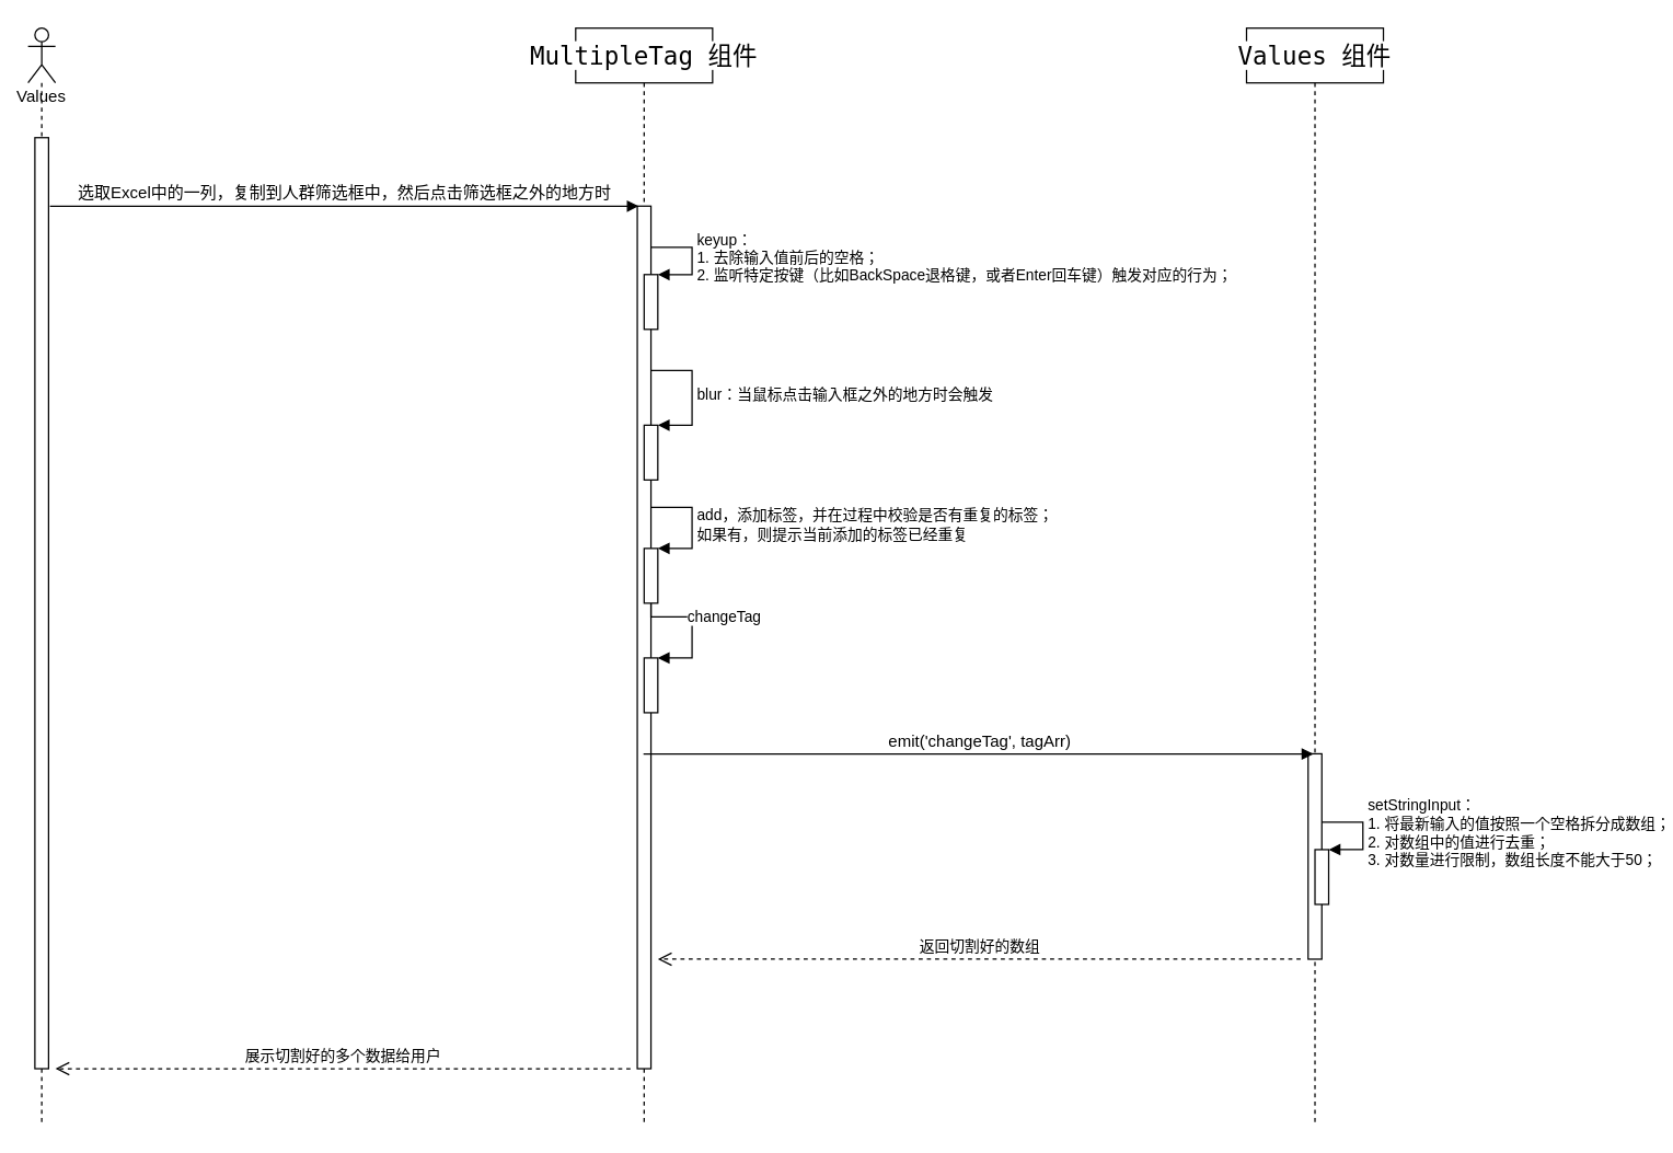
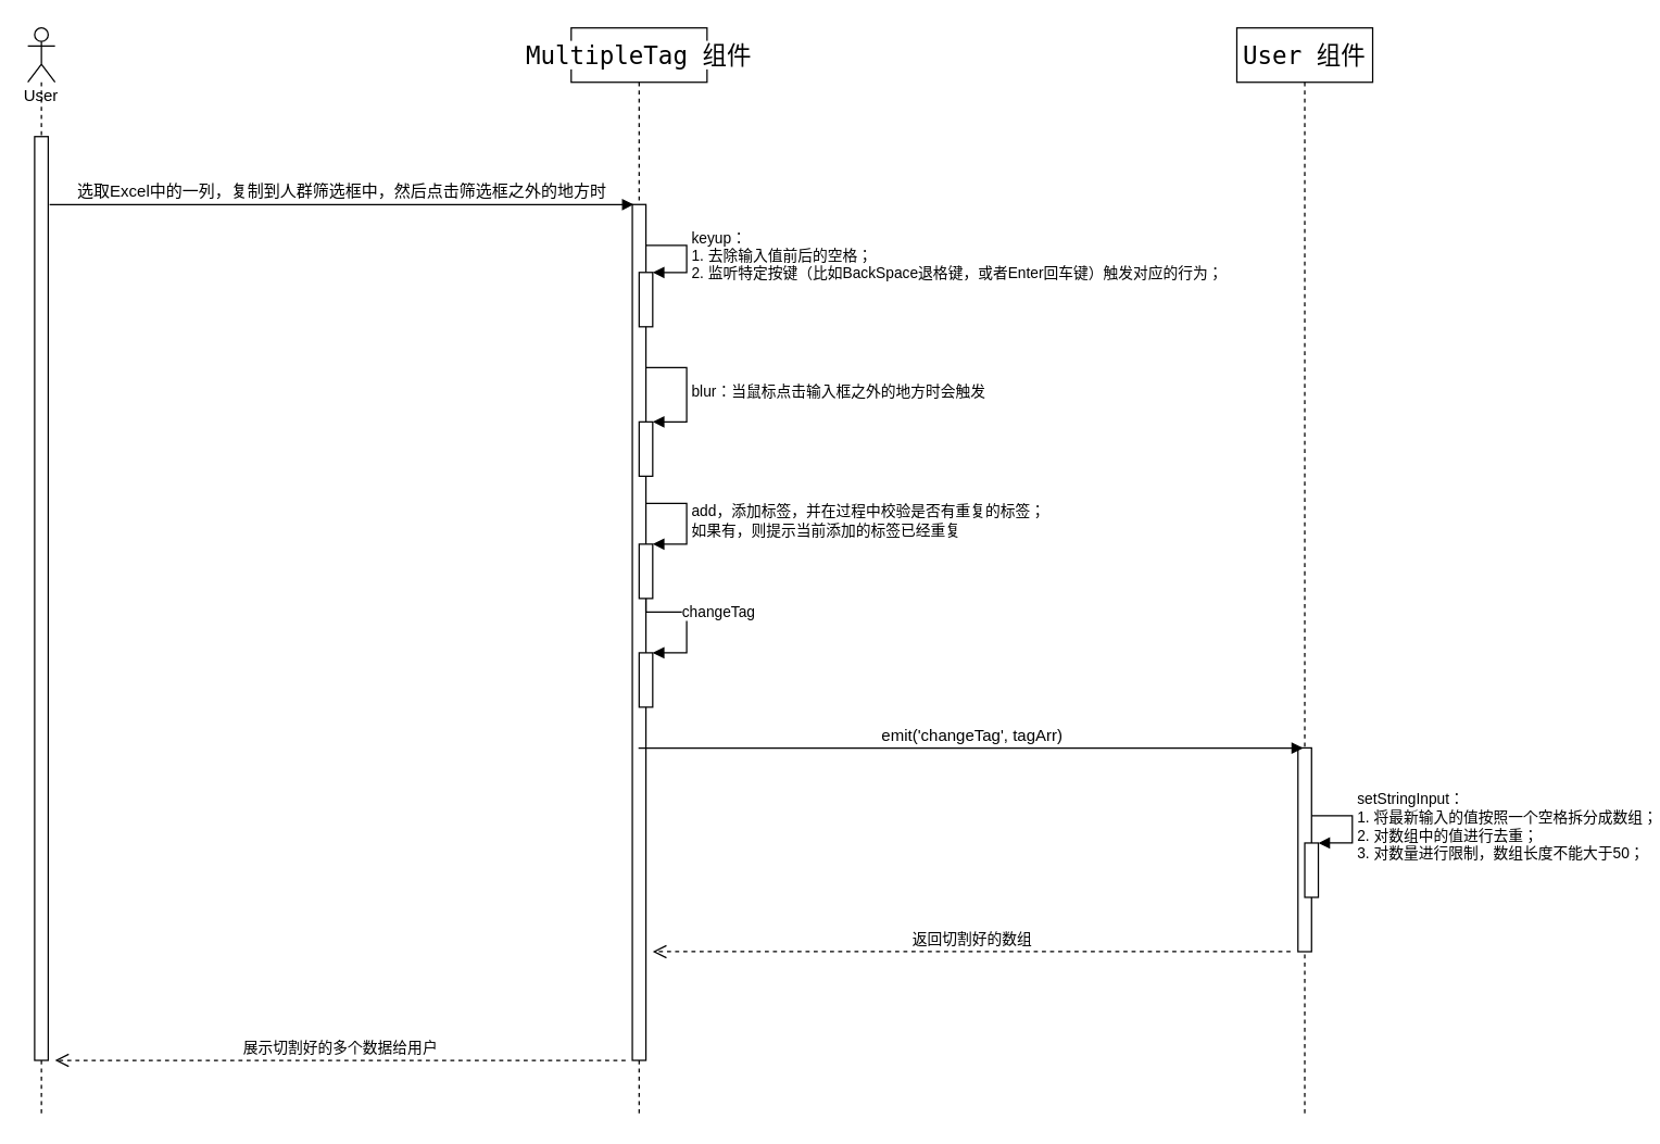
  <mxCell id="0" />
  <mxCell id="1" parent="0" />
- <mxCell id="2" value="Values" style="shape=umlLifeline;participant=umlActor;perimeter=lifelinePerimeter;whiteSpace=wrap;html=1;container=1;collapsible=0;recursiveResize=0;verticalAlign=top;spacingTop=36;outlineConnect=0;" vertex="1" parent="1"><mxGeometry x="20" y="20" width="20" height="800" as="geometry" /></mxCell>
+ <mxCell id="2" value="User" style="shape=umlLifeline;participant=umlActor;perimeter=lifelinePerimeter;whiteSpace=wrap;html=1;container=1;collapsible=0;recursiveResize=0;verticalAlign=top;spacingTop=36;outlineConnect=0;" vertex="1" parent="1"><mxGeometry x="20" y="20" width="20" height="800" as="geometry" /></mxCell>
  <mxCell id="3" value="" style="points=[];perimeter=orthogonalPerimeter;rounded=0;shadow=0;strokeWidth=1;" vertex="1" parent="2"><mxGeometry x="5" y="80" width="10" height="680" as="geometry" /></mxCell>
  <mxCell id="4" value="&lt;pre style=&quot;font-family: &amp;quot;JetBrains Mono&amp;quot;, monospace; font-size: 13.5pt;&quot;&gt;&lt;span style=&quot;background-color: rgb(255, 255, 255);&quot;&gt;MultipleTag 组件&lt;/span&gt;&lt;/pre&gt;" style="shape=umlLifeline;perimeter=lifelinePerimeter;whiteSpace=wrap;html=1;container=1;collapsible=0;recursiveResize=0;outlineConnect=0;" vertex="1" parent="1"><mxGeometry x="420" y="20" width="100" height="800" as="geometry" /></mxCell>
  <mxCell id="5" value="" style="html=1;points=[];perimeter=orthogonalPerimeter;labelBackgroundColor=#FFFFFF;fontColor=#000000;" vertex="1" parent="4"><mxGeometry x="45" y="130" width="10" height="630" as="geometry" /></mxCell>
  <mxCell id="6" value="" style="html=1;points=[];perimeter=orthogonalPerimeter;labelBackgroundColor=#FFFFFF;fontColor=#000000;" vertex="1" parent="4"><mxGeometry x="50" y="460" width="10" height="40" as="geometry" /></mxCell>
  <mxCell id="7" value="changeTag" style="edgeStyle=orthogonalEdgeStyle;html=1;align=left;spacingLeft=2;endArrow=block;rounded=0;entryX=1;entryY=0;fontColor=#000000;" edge="1" target="6" parent="4"><mxGeometry relative="1" as="geometry"><mxPoint x="55" y="390" as="sourcePoint" /><Array as="points"><mxPoint x="55" y="430" /><mxPoint x="85" y="430" /><mxPoint x="85" y="460" /></Array></mxGeometry></mxCell>
  <mxCell id="8" value="" style="html=1;points=[];perimeter=orthogonalPerimeter;labelBackgroundColor=#FFFFFF;fontColor=#000000;" vertex="1" parent="4"><mxGeometry x="50" y="380" width="10" height="40" as="geometry" /></mxCell>
  <mxCell id="9" value="add，添加标签，并在过程中校验是否有重复的标签；&lt;br&gt;如果有，则提示当前添加的标签已经重复" style="edgeStyle=orthogonalEdgeStyle;html=1;align=left;spacingLeft=2;endArrow=block;rounded=0;entryX=1;entryY=0;fontColor=#000000;" edge="1" target="8" parent="4"><mxGeometry relative="1" as="geometry"><mxPoint x="55" y="350" as="sourcePoint" /><Array as="points"><mxPoint x="85" y="350" /></Array></mxGeometry></mxCell>
  <mxCell id="10" value="" style="html=1;points=[];perimeter=orthogonalPerimeter;labelBackgroundColor=#FFFFFF;fontColor=#000000;" vertex="1" parent="4"><mxGeometry x="50" y="180" width="10" height="40" as="geometry" /></mxCell>
  <mxCell id="11" value="keyup：&lt;br&gt;1. 去除输入值前后的空格；&lt;br&gt;2. 监听特定按键（比如BackSpace退格键，或者Enter回车键）触发对应的行为；" style="edgeStyle=orthogonalEdgeStyle;html=1;align=left;spacingLeft=2;endArrow=block;rounded=0;entryX=1;entryY=0;labelBackgroundColor=#FFFFFF;fontColor=#000000;" edge="1" target="10" parent="4"><mxGeometry relative="1" as="geometry"><mxPoint x="55" y="160" as="sourcePoint" /><Array as="points"><mxPoint x="85" y="160" /></Array></mxGeometry></mxCell>
  <mxCell id="12" value="blur：当鼠标点击输入框之外的地方时会触发" style="edgeStyle=orthogonalEdgeStyle;html=1;align=left;spacingLeft=2;endArrow=block;rounded=0;entryX=1;entryY=0;fontColor=#000000;" edge="1" target="13" parent="4"><mxGeometry relative="1" as="geometry"><mxPoint x="55" y="250" as="sourcePoint" /><Array as="points"><mxPoint x="85" y="250" /></Array></mxGeometry></mxCell>
  <mxCell id="13" value="" style="html=1;points=[];perimeter=orthogonalPerimeter;labelBackgroundColor=#FFFFFF;fontColor=#000000;" vertex="1" parent="4"><mxGeometry x="50" y="290" width="10" height="40" as="geometry" /></mxCell>
- <mxCell id="14" value="&lt;pre style=&quot;font-family: &amp;quot;JetBrains Mono&amp;quot;, monospace; font-size: 13.5pt;&quot;&gt;&lt;span style=&quot;background-color: rgb(255, 255, 255);&quot;&gt;Values 组件&lt;/span&gt;&lt;/pre&gt;" style="shape=umlLifeline;perimeter=lifelinePerimeter;whiteSpace=wrap;html=1;container=1;collapsible=0;recursiveResize=0;outlineConnect=0;" vertex="1" parent="1"><mxGeometry x="910" y="20" width="100" height="800" as="geometry" /></mxCell>
+ <mxCell id="14" value="&lt;pre style=&quot;font-family: &amp;quot;JetBrains Mono&amp;quot;, monospace; font-size: 13.5pt;&quot;&gt;&lt;span style=&quot;background-color: rgb(255, 255, 255);&quot;&gt;User 组件&lt;/span&gt;&lt;/pre&gt;" style="shape=umlLifeline;perimeter=lifelinePerimeter;whiteSpace=wrap;html=1;container=1;collapsible=0;recursiveResize=0;outlineConnect=0;" vertex="1" parent="1"><mxGeometry x="910" y="20" width="100" height="800" as="geometry" /></mxCell>
  <mxCell id="15" value="" style="html=1;points=[];perimeter=orthogonalPerimeter;labelBackgroundColor=#FFFFFF;fontColor=#000000;" vertex="1" parent="14"><mxGeometry x="45" y="530" width="10" height="150" as="geometry" /></mxCell>
  <mxCell id="16" value="" style="html=1;points=[];perimeter=orthogonalPerimeter;labelBackgroundColor=#FFFFFF;fontColor=#000000;" vertex="1" parent="14"><mxGeometry x="50" y="600" width="10" height="40" as="geometry" /></mxCell>
  <mxCell id="17" value="setStringInput：&lt;br&gt;1. 将最新输入的值按照一个空格拆分成数组；&lt;br&gt;2. 对数组中的值进行去重；&lt;br&gt;3. 对数量进行限制，数组长度不能大于50；" style="edgeStyle=orthogonalEdgeStyle;html=1;align=left;spacingLeft=2;endArrow=block;rounded=0;entryX=1;entryY=0;labelBackgroundColor=#FFFFFF;fontColor=#000000;" edge="1" target="16" parent="14"><mxGeometry relative="1" as="geometry"><mxPoint x="55" y="580" as="sourcePoint" /><Array as="points"><mxPoint x="85" y="580" /></Array></mxGeometry></mxCell>
  <mxCell id="18" value="展示切割好的多个数据给用户" style="html=1;verticalAlign=bottom;endArrow=open;dashed=1;endSize=8;rounded=0;labelBackgroundColor=#FFFFFF;fontColor=#000000;" edge="1" parent="1"><mxGeometry relative="1" as="geometry"><mxPoint x="460" y="780" as="sourcePoint" /><mxPoint x="40" y="780" as="targetPoint" /><Array as="points"><mxPoint x="220" y="780" /></Array></mxGeometry></mxCell>
  <mxCell id="19" value="&lt;span style=&quot;font-size: 12px;&quot;&gt;选取Excel中的一列，复制到人群筛选框中，然后点击筛选框之外的地方时&lt;/span&gt;" style="html=1;verticalAlign=bottom;endArrow=block;rounded=0;labelBackgroundColor=#FFFFFF;fontColor=#000000;" edge="1" parent="1"><mxGeometry width="80" relative="1" as="geometry"><mxPoint x="36" y="150" as="sourcePoint" /><mxPoint x="466" y="150" as="targetPoint" /></mxGeometry></mxCell>
  <mxCell id="20" value="&lt;span style=&quot;font-size: 12px;&quot;&gt;emit('changeTag', tagArr)&lt;/span&gt;" style="html=1;verticalAlign=bottom;endArrow=block;rounded=0;labelBackgroundColor=#FFFFFF;fontColor=#000000;entryX=0.38;entryY=0.001;entryDx=0;entryDy=0;entryPerimeter=0;" edge="1" parent="1" source="4" target="15"><mxGeometry width="80" relative="1" as="geometry"><mxPoint x="475" y="470" as="sourcePoint" /><mxPoint x="950" y="470" as="targetPoint" /></mxGeometry></mxCell>
  <mxCell id="21" value="返回切割好的数组" style="html=1;verticalAlign=bottom;endArrow=open;dashed=1;endSize=8;rounded=0;labelBackgroundColor=#FFFFFF;fontColor=#000000;" edge="1" parent="1"><mxGeometry relative="1" as="geometry"><mxPoint x="949.5" y="700" as="sourcePoint" /><mxPoint x="480" y="700" as="targetPoint" /><Array as="points"><mxPoint x="700" y="700" /></Array></mxGeometry></mxCell>
